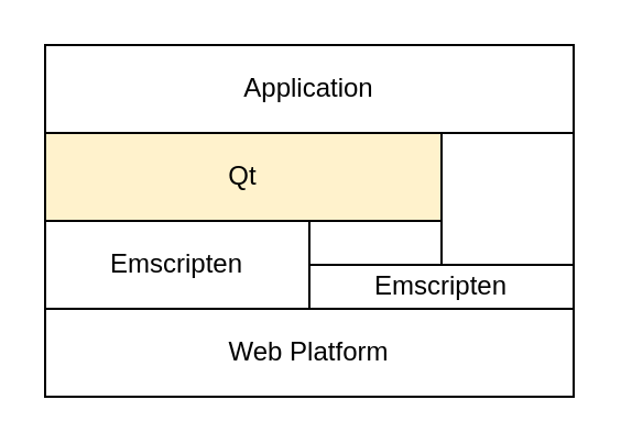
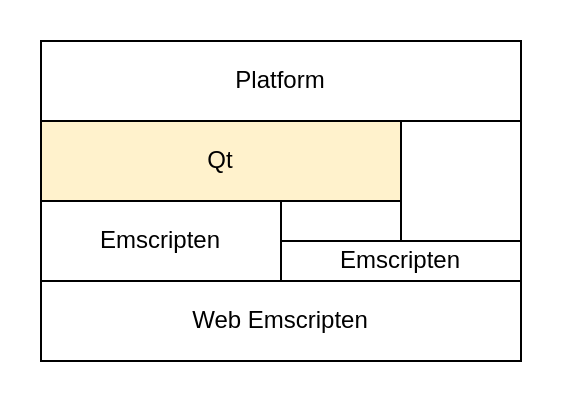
  <mxCell id="0" />
  <mxCell id="1" parent="0" />
- <mxCell id="2" value="Application" style="rounded=0;whiteSpace=wrap;html=1;" vertex="1" parent="1"><mxGeometry x="20" y="20" width="240" height="40" as="geometry" /></mxCell>
+ <mxCell id="2" value="Platform" style="rounded=0;whiteSpace=wrap;html=1;" vertex="1" parent="1"><mxGeometry x="20" y="20" width="240" height="40" as="geometry" /></mxCell>
  <mxCell id="3" value="Emscripten" style="rounded=0;whiteSpace=wrap;html=1;" vertex="1" parent="1"><mxGeometry x="20" y="100" width="120" height="40" as="geometry" /></mxCell>
- <mxCell id="4" value="Web Platform" style="rounded=0;whiteSpace=wrap;html=1;" vertex="1" parent="1"><mxGeometry x="20" y="140" width="240" height="40" as="geometry" /></mxCell>
+ <mxCell id="4" value="Web Emscripten" style="rounded=0;whiteSpace=wrap;html=1;" vertex="1" parent="1"><mxGeometry x="20" y="140" width="240" height="40" as="geometry" /></mxCell>
  <mxCell id="5" value="Qt" style="rounded=0;whiteSpace=wrap;html=1;fillColor=#fff2cc;" vertex="1" parent="1"><mxGeometry x="20" y="60" width="180" height="40" as="geometry" /></mxCell>
  <mxCell id="6" value="Emscripten" style="rounded=0;whiteSpace=wrap;html=1;" vertex="1" parent="1"><mxGeometry x="140" y="120" width="120" height="20" as="geometry" /></mxCell>
  <mxCell id="7" value="" style="rounded=0;whiteSpace=wrap;html=1;" vertex="1" parent="1"><mxGeometry x="200" y="60" width="60" height="60" as="geometry" /></mxCell>
  <mxCell id="8" value="" style="rounded=0;whiteSpace=wrap;html=1;" vertex="1" parent="1"><mxGeometry x="140" y="100" width="60" height="20" as="geometry" /></mxCell>
